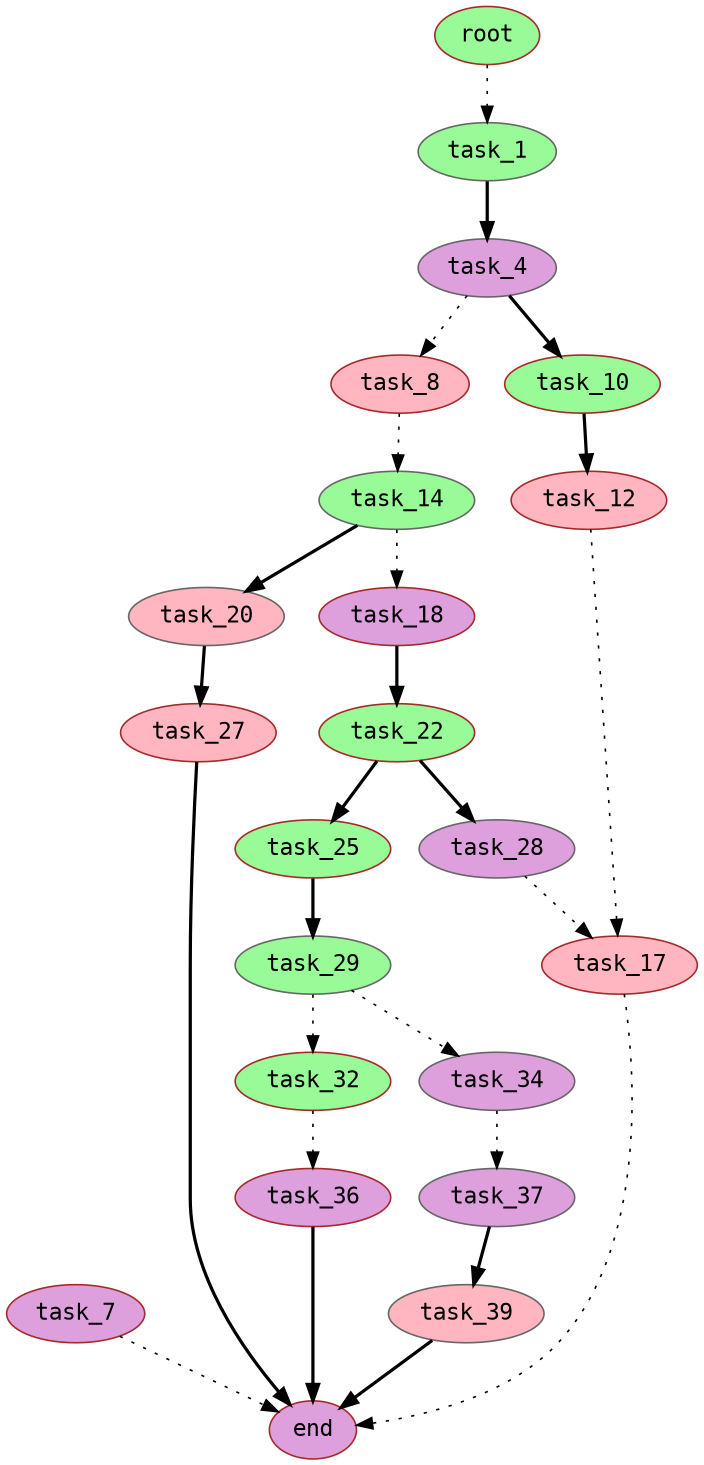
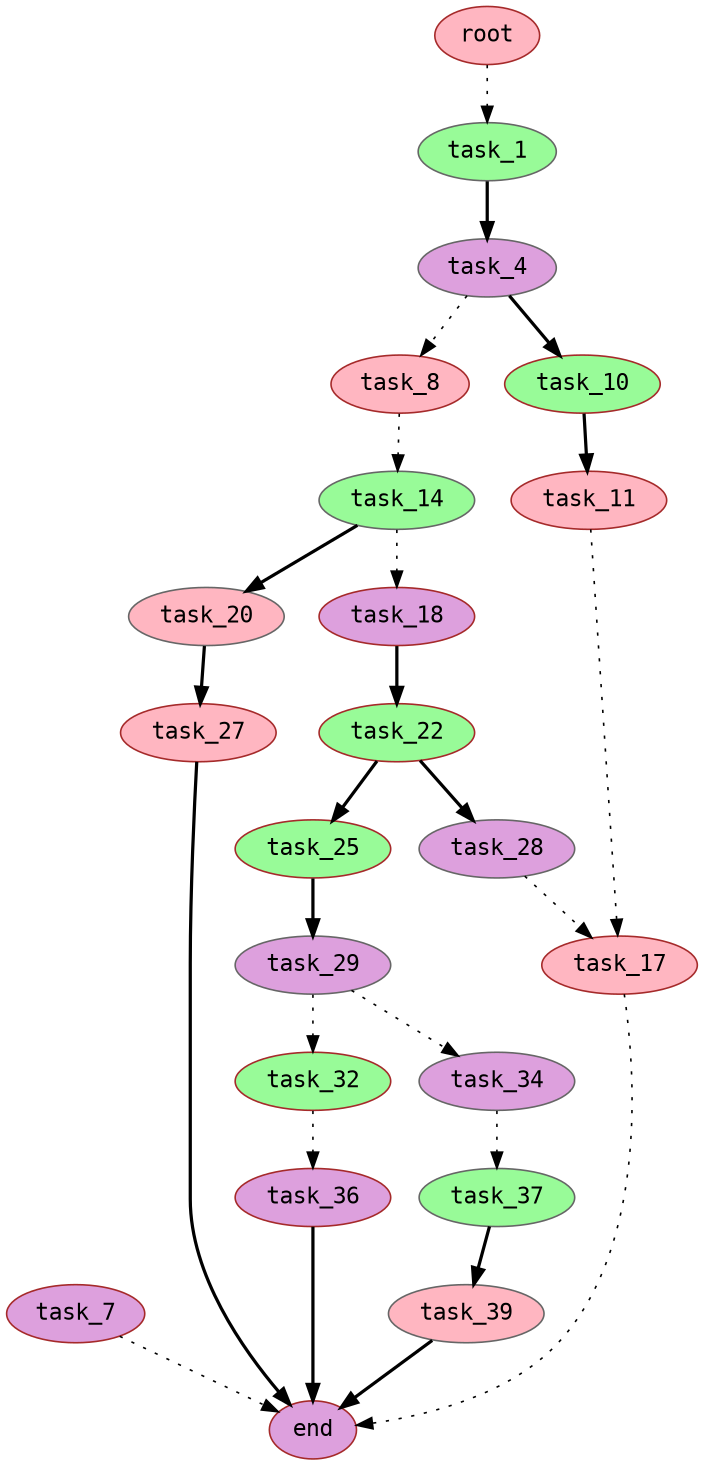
  digraph {
    fontname="DejaVu Sans Mono"
    node [color=brown fillcolor=plum fontname="DejaVu Sans Mono" style=filled]
    edge [fontname="DejaVu Sans Mono" style=bold]
    task_1 [color=gray40 fillcolor=palegreen]
-   root [fillcolor=palegreen]
+   root [fillcolor=lightpink]
    task_4 [color=gray40]
    task_8 [fillcolor=lightpink]
    task_10 [fillcolor=palegreen]
    task_7
    end
    task_14 [color=gray40 fillcolor=palegreen]
-   task_12 [fillcolor=lightpink]
+   task_12 [fillcolor=lightpink label=task_11]
    task_18
    task_20 [color=gray40 fillcolor=lightpink]
    task_17 [fillcolor=lightpink]
    task_22 [fillcolor=palegreen]
    task_27 [fillcolor=lightpink]
    task_25 [fillcolor=palegreen]
    task_28 [color=gray40]
-   task_29 [color=gray40 fillcolor=palegreen]
+   task_29 [color=gray40]
    task_32 [fillcolor=palegreen]
    task_34 [color=gray40]
    task_36
-   task_37 [color=gray40]
+   task_37 [color=gray40 fillcolor=palegreen]
    task_39 [color=gray40 fillcolor=lightpink]
    task_1 -> task_4
    root -> task_1 [style=dotted]
    task_4 -> task_8 [style=dotted]
    task_4 -> task_10
    task_8 -> task_14 [style=dotted]
    task_10 -> task_12
    task_7 -> end [style=dotted]
    task_14 -> task_18 [style=dotted]
    task_14 -> task_20
    task_12 -> task_17 [style=dotted]
    task_18 -> task_22
    task_20 -> task_27
    task_17 -> end [style=dotted]
    task_22 -> task_25
    task_22 -> task_28
    task_27 -> end
    task_25 -> task_29
    task_28 -> task_17 [style=dotted]
    task_29 -> task_32 [style=dotted]
    task_29 -> task_34 [style=dotted]
    task_32 -> task_36 [style=dotted]
    task_34 -> task_37 [style=dotted]
    task_36 -> end
    task_37 -> task_39
    task_39 -> end
  }
